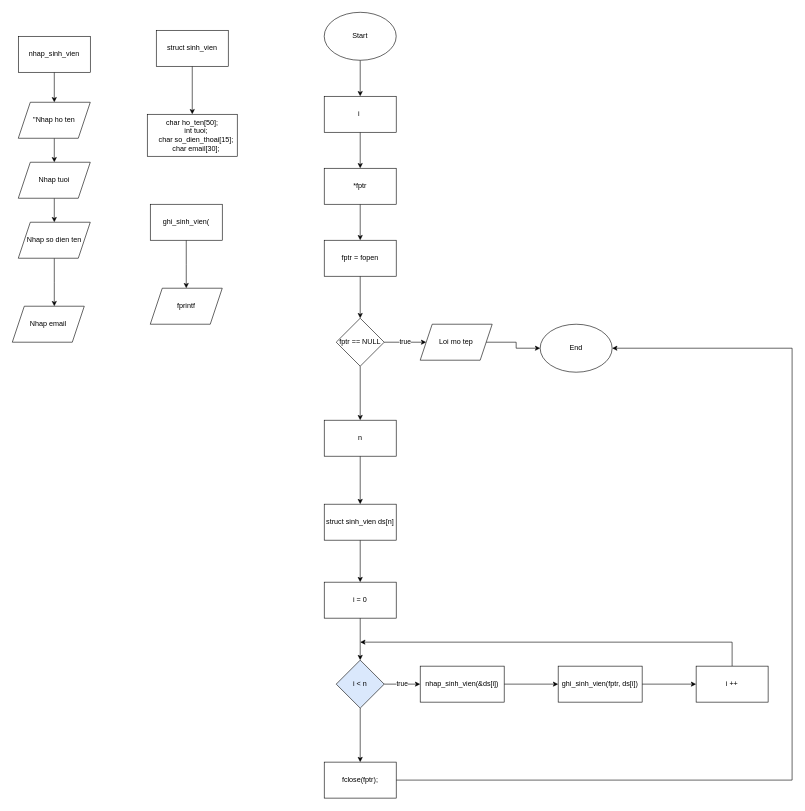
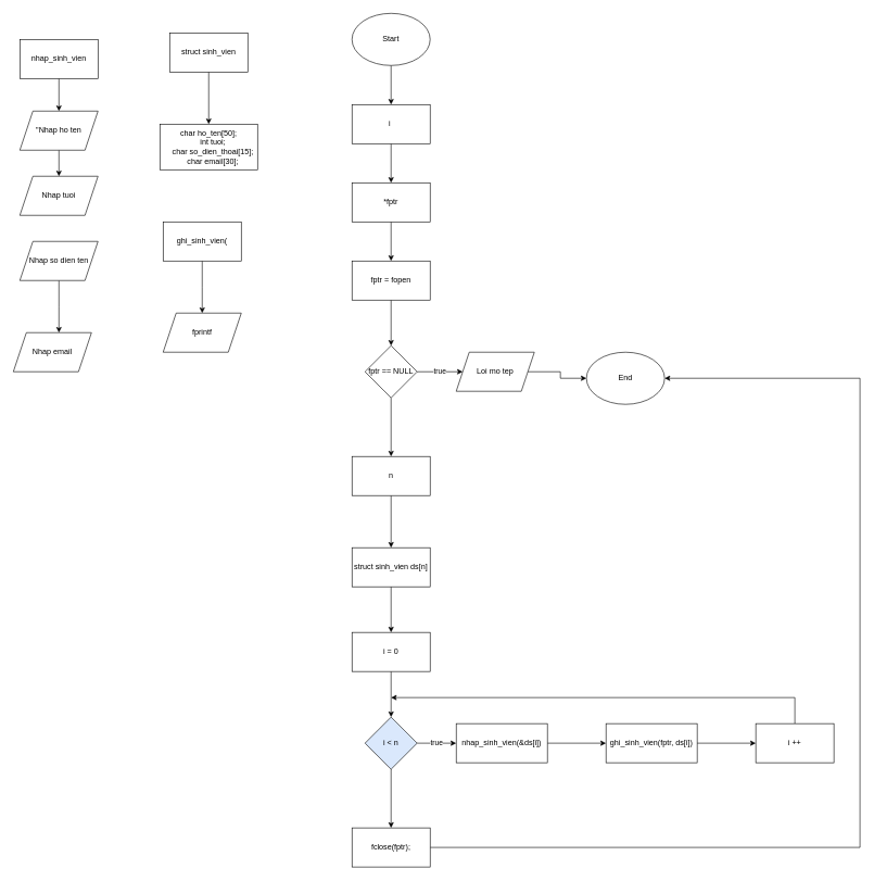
  <mxCell id="0" />
  <mxCell id="1" parent="0" />
  <mxCell id="2" value="" style="edgeStyle=orthogonalEdgeStyle;rounded=0;orthogonalLoop=1;jettySize=auto;html=1;" edge="1" parent="1" source="3" target="5"><mxGeometry relative="1" as="geometry" /></mxCell>
  <mxCell id="3" value="Start" style="ellipse;whiteSpace=wrap;html=1;" vertex="1" parent="1"><mxGeometry x="540" y="20" width="120" height="80" as="geometry" /></mxCell>
  <mxCell id="4" value="" style="edgeStyle=orthogonalEdgeStyle;rounded=0;orthogonalLoop=1;jettySize=auto;html=1;" edge="1" parent="1" source="5" target="7"><mxGeometry relative="1" as="geometry" /></mxCell>
  <mxCell id="5" value="i&amp;nbsp;" style="whiteSpace=wrap;html=1;" vertex="1" parent="1"><mxGeometry x="540" y="160" width="120" height="60" as="geometry" /></mxCell>
  <mxCell id="6" value="" style="edgeStyle=orthogonalEdgeStyle;rounded=0;orthogonalLoop=1;jettySize=auto;html=1;" edge="1" parent="1" source="7" target="9"><mxGeometry relative="1" as="geometry" /></mxCell>
  <mxCell id="7" value="*fptr" style="whiteSpace=wrap;html=1;" vertex="1" parent="1"><mxGeometry x="540" y="280" width="120" height="60" as="geometry" /></mxCell>
  <mxCell id="8" value="" style="edgeStyle=orthogonalEdgeStyle;rounded=0;orthogonalLoop=1;jettySize=auto;html=1;" edge="1" parent="1" source="9" target="12"><mxGeometry relative="1" as="geometry" /></mxCell>
  <mxCell id="9" value="fptr = fopen" style="whiteSpace=wrap;html=1;" vertex="1" parent="1"><mxGeometry x="540" y="400" width="120" height="60" as="geometry" /></mxCell>
  <mxCell id="10" value="true" style="edgeStyle=orthogonalEdgeStyle;rounded=0;orthogonalLoop=1;jettySize=auto;html=1;" edge="1" parent="1" source="12" target="14"><mxGeometry relative="1" as="geometry" /></mxCell>
  <mxCell id="11" value="" style="edgeStyle=orthogonalEdgeStyle;rounded=0;orthogonalLoop=1;jettySize=auto;html=1;" edge="1" parent="1" source="12" target="17"><mxGeometry relative="1" as="geometry" /></mxCell>
  <mxCell id="12" value="fptr == NULL" style="rhombus;whiteSpace=wrap;html=1;" vertex="1" parent="1"><mxGeometry x="560" y="530" width="80" height="80" as="geometry" /></mxCell>
  <mxCell id="13" value="" style="edgeStyle=orthogonalEdgeStyle;rounded=0;orthogonalLoop=1;jettySize=auto;html=1;" edge="1" parent="1" source="14" target="15"><mxGeometry relative="1" as="geometry" /></mxCell>
  <mxCell id="14" value="Loi mo tep" style="shape=parallelogram;perimeter=parallelogramPerimeter;whiteSpace=wrap;html=1;fixedSize=1;" vertex="1" parent="1"><mxGeometry x="700" y="540" width="120" height="60" as="geometry" /></mxCell>
  <mxCell id="15" value="End" style="ellipse;whiteSpace=wrap;html=1;" vertex="1" parent="1"><mxGeometry x="900" y="540" width="120" height="80" as="geometry" /></mxCell>
  <mxCell id="16" value="" style="edgeStyle=orthogonalEdgeStyle;rounded=0;orthogonalLoop=1;jettySize=auto;html=1;" edge="1" parent="1" source="17" target="19"><mxGeometry relative="1" as="geometry" /></mxCell>
  <mxCell id="17" value="n" style="whiteSpace=wrap;html=1;" vertex="1" parent="1"><mxGeometry x="540" y="700" width="120" height="60" as="geometry" /></mxCell>
  <mxCell id="18" value="" style="edgeStyle=orthogonalEdgeStyle;rounded=0;orthogonalLoop=1;jettySize=auto;html=1;" edge="1" parent="1" source="19" target="21"><mxGeometry relative="1" as="geometry" /></mxCell>
  <mxCell id="19" value="struct sinh_vien ds[n]" style="whiteSpace=wrap;html=1;" vertex="1" parent="1"><mxGeometry x="540" y="840" width="120" height="60" as="geometry" /></mxCell>
  <mxCell id="20" value="" style="edgeStyle=orthogonalEdgeStyle;rounded=0;orthogonalLoop=1;jettySize=auto;html=1;" edge="1" parent="1" source="21" target="24"><mxGeometry relative="1" as="geometry" /></mxCell>
  <mxCell id="21" value="i = 0" style="whiteSpace=wrap;html=1;" vertex="1" parent="1"><mxGeometry x="540" y="970" width="120" height="60" as="geometry" /></mxCell>
  <mxCell id="22" value="true" style="edgeStyle=orthogonalEdgeStyle;rounded=0;orthogonalLoop=1;jettySize=auto;html=1;" edge="1" parent="1" source="24" target="26"><mxGeometry relative="1" as="geometry" /></mxCell>
  <mxCell id="23" value="" style="edgeStyle=orthogonalEdgeStyle;rounded=0;orthogonalLoop=1;jettySize=auto;html=1;" edge="1" parent="1" source="24" target="32"><mxGeometry relative="1" as="geometry" /></mxCell>
  <mxCell id="24" value="i &amp;lt; n" style="rhombus;whiteSpace=wrap;html=1;fillColor=#dae8fc;" vertex="1" parent="1"><mxGeometry x="560" y="1100" width="80" height="80" as="geometry" /></mxCell>
  <mxCell id="25" value="" style="edgeStyle=orthogonalEdgeStyle;rounded=0;orthogonalLoop=1;jettySize=auto;html=1;" edge="1" parent="1" source="26" target="28"><mxGeometry relative="1" as="geometry" /></mxCell>
  <mxCell id="26" value="nhap_sinh_vien(&amp;ds[i])" style="whiteSpace=wrap;html=1;" vertex="1" parent="1"><mxGeometry x="700" y="1110" width="140" height="60" as="geometry" /></mxCell>
  <mxCell id="27" value="" style="edgeStyle=orthogonalEdgeStyle;rounded=0;orthogonalLoop=1;jettySize=auto;html=1;" edge="1" parent="1" source="28" target="30"><mxGeometry relative="1" as="geometry" /></mxCell>
  <mxCell id="28" value="ghi_sinh_vien(fptr, ds[i])" style="whiteSpace=wrap;html=1;" vertex="1" parent="1"><mxGeometry x="930" y="1110" width="140" height="60" as="geometry" /></mxCell>
  <mxCell id="29" style="edgeStyle=orthogonalEdgeStyle;rounded=0;orthogonalLoop=1;jettySize=auto;html=1;" edge="1" parent="1" source="30"><mxGeometry relative="1" as="geometry"><mxPoint x="600" y="1070" as="targetPoint" /><Array as="points"><mxPoint x="1220" y="1070" /></Array></mxGeometry></mxCell>
  <mxCell id="30" value="i ++" style="whiteSpace=wrap;html=1;" vertex="1" parent="1"><mxGeometry x="1160" y="1110" width="120" height="60" as="geometry" /></mxCell>
  <mxCell id="31" style="edgeStyle=orthogonalEdgeStyle;rounded=0;orthogonalLoop=1;jettySize=auto;html=1;" edge="1" parent="1" source="32" target="15"><mxGeometry relative="1" as="geometry"><mxPoint x="1400" y="580" as="targetPoint" /><Array as="points"><mxPoint x="1320" y="1300" /><mxPoint x="1320" y="580" /></Array></mxGeometry></mxCell>
  <mxCell id="32" value="fclose(fptr);" style="whiteSpace=wrap;html=1;" vertex="1" parent="1"><mxGeometry x="540" y="1270" width="120" height="60" as="geometry" /></mxCell>
  <mxCell id="33" value="" style="edgeStyle=orthogonalEdgeStyle;rounded=0;orthogonalLoop=1;jettySize=auto;html=1;" edge="1" parent="1" source="34" target="35"><mxGeometry relative="1" as="geometry" /></mxCell>
  <mxCell id="34" value="struct sinh_vien" style="rounded=0;whiteSpace=wrap;html=1;" vertex="1" parent="1"><mxGeometry x="260" y="50" width="120" height="60" as="geometry" /></mxCell>
  <mxCell id="35" value="char ho_ten[50];&#10;    int tuoi;&#10;    char so_dien_thoai[15];&#10;    char email[30];" style="whiteSpace=wrap;html=1;rounded=0;" vertex="1" parent="1"><mxGeometry x="245" y="190" width="150" height="70" as="geometry" /></mxCell>
  <mxCell id="36" value="" style="edgeStyle=orthogonalEdgeStyle;rounded=0;orthogonalLoop=1;jettySize=auto;html=1;" edge="1" parent="1" source="37" target="39"><mxGeometry relative="1" as="geometry" /></mxCell>
  <mxCell id="37" value="nhap_sinh_vien" style="rounded=0;whiteSpace=wrap;html=1;" vertex="1" parent="1"><mxGeometry x="30" y="60" width="120" height="60" as="geometry" /></mxCell>
  <mxCell id="38" value="" style="edgeStyle=orthogonalEdgeStyle;rounded=0;orthogonalLoop=1;jettySize=auto;html=1;" edge="1" parent="1" source="39" target="41"><mxGeometry relative="1" as="geometry" /></mxCell>
  <mxCell id="39" value="&quot;Nhap ho ten" style="shape=parallelogram;perimeter=parallelogramPerimeter;whiteSpace=wrap;html=1;fixedSize=1;rounded=0;" vertex="1" parent="1"><mxGeometry x="30" y="170" width="120" height="60" as="geometry" /></mxCell>
- <mxCell id="40" value="" style="edgeStyle=orthogonalEdgeStyle;rounded=0;orthogonalLoop=1;jettySize=auto;html=1;" edge="1" parent="1" source="41" target="43"><mxGeometry relative="1" as="geometry" /></mxCell>
  <mxCell id="41" value="Nhap tuoi" style="shape=parallelogram;perimeter=parallelogramPerimeter;whiteSpace=wrap;html=1;fixedSize=1;rounded=0;" vertex="1" parent="1"><mxGeometry x="30" y="270" width="120" height="60" as="geometry" /></mxCell>
  <mxCell id="42" value="" style="edgeStyle=orthogonalEdgeStyle;rounded=0;orthogonalLoop=1;jettySize=auto;html=1;" edge="1" parent="1" source="43"><mxGeometry relative="1" as="geometry"><mxPoint x="90" y="510" as="targetPoint" /></mxGeometry></mxCell>
  <mxCell id="43" value="Nhap so dien ten" style="shape=parallelogram;perimeter=parallelogramPerimeter;whiteSpace=wrap;html=1;fixedSize=1;rounded=0;" vertex="1" parent="1"><mxGeometry x="30" y="370" width="120" height="60" as="geometry" /></mxCell>
  <mxCell id="44" value="Nhap email" style="shape=parallelogram;perimeter=parallelogramPerimeter;whiteSpace=wrap;html=1;fixedSize=1;" vertex="1" parent="1"><mxGeometry x="20" y="510" width="120" height="60" as="geometry" /></mxCell>
  <mxCell id="45" value="" style="edgeStyle=orthogonalEdgeStyle;rounded=0;orthogonalLoop=1;jettySize=auto;html=1;" edge="1" parent="1" source="46"><mxGeometry relative="1" as="geometry"><mxPoint x="310" y="480" as="targetPoint" /></mxGeometry></mxCell>
  <mxCell id="46" value="ghi_sinh_vien(" style="rounded=0;whiteSpace=wrap;html=1;" vertex="1" parent="1"><mxGeometry x="250" y="340" width="120" height="60" as="geometry" /></mxCell>
  <mxCell id="47" value="fprintf" style="shape=parallelogram;perimeter=parallelogramPerimeter;whiteSpace=wrap;html=1;fixedSize=1;" vertex="1" parent="1"><mxGeometry x="250" y="480" width="120" height="60" as="geometry" /></mxCell>
